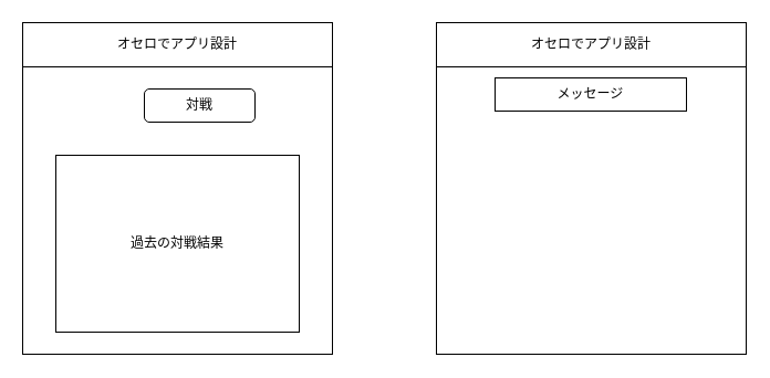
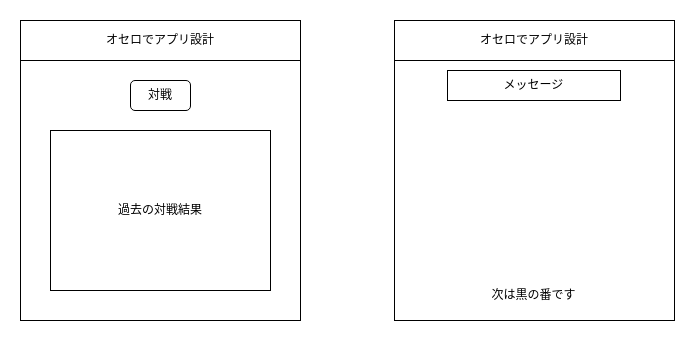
  <mxCell id="0" />
  <mxCell id="1" parent="0" />
  <mxCell id="2" value="" style="rounded=0;whiteSpace=wrap;html=1;fillColor=none;" vertex="1" parent="1"><mxGeometry x="20" y="20" width="280" height="300" as="geometry" /></mxCell>
  <mxCell id="3" value="オセロでアプリ設計" style="rounded=0;whiteSpace=wrap;html=1;fillColor=none;" vertex="1" parent="1"><mxGeometry x="20" y="20" width="280" height="40" as="geometry" /></mxCell>
- <mxCell id="4" value="対戦" style="rounded=1;whiteSpace=wrap;html=1;fillColor=none;" vertex="1" parent="1"><mxGeometry x="130" y="80" width="100" height="30" as="geometry" /></mxCell>
- <mxCell id="5" value="過去の対戦結果" style="rounded=0;whiteSpace=wrap;html=1;fillColor=none;" vertex="1" parent="1"><mxGeometry x="50" y="140" width="220" height="160" as="geometry" /></mxCell>
+ <mxCell id="4" value="対戦" style="rounded=1;whiteSpace=wrap;html=1;fillColor=none;" vertex="1" parent="1"><mxGeometry x="130" y="80" width="60" height="30" as="geometry" /></mxCell>
+ <mxCell id="5" value="過去の対戦結果" style="rounded=0;whiteSpace=wrap;html=1;fillColor=none;" vertex="1" parent="1"><mxGeometry x="50" y="130" width="220" height="160" as="geometry" /></mxCell>
  <mxCell id="6" value="" style="rounded=0;whiteSpace=wrap;html=1;fillColor=none;" vertex="1" parent="1"><mxGeometry x="394" y="20" width="280" height="300" as="geometry" /></mxCell>
  <mxCell id="7" value="オセロでアプリ設計" style="rounded=0;whiteSpace=wrap;html=1;fillColor=none;" vertex="1" parent="1"><mxGeometry x="394" y="20" width="280" height="40" as="geometry" /></mxCell>
  <mxCell id="8" value="メッセージ" style="whiteSpace=wrap;html=1;fillColor=none;rounded=0;" vertex="1" parent="1"><mxGeometry x="447" y="70" width="173" height="30" as="geometry" /></mxCell>
+ <mxCell id="9" value="次は黒の番です" style="text;html=1;strokeColor=none;fillColor=none;align=center;verticalAlign=middle;whiteSpace=wrap;rounded=0;" vertex="1" parent="1"><mxGeometry x="447" y="280" width="173" height="30" as="geometry" /></mxCell>
